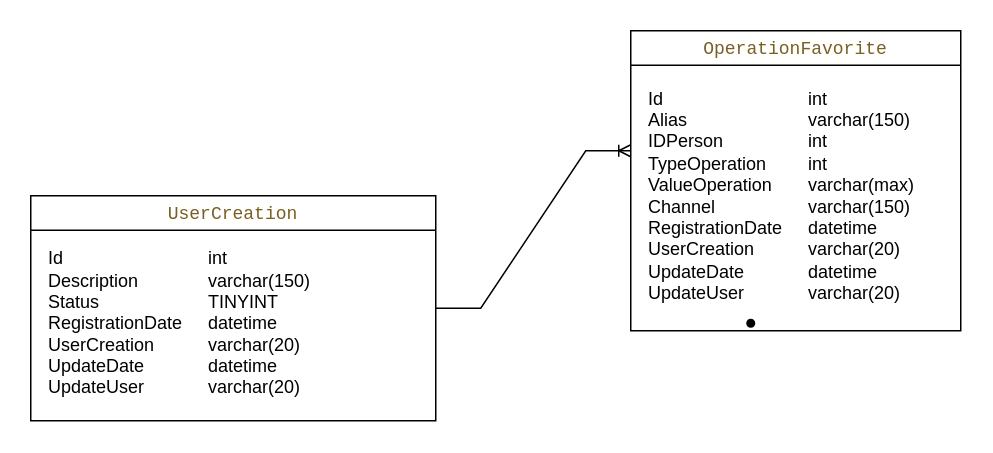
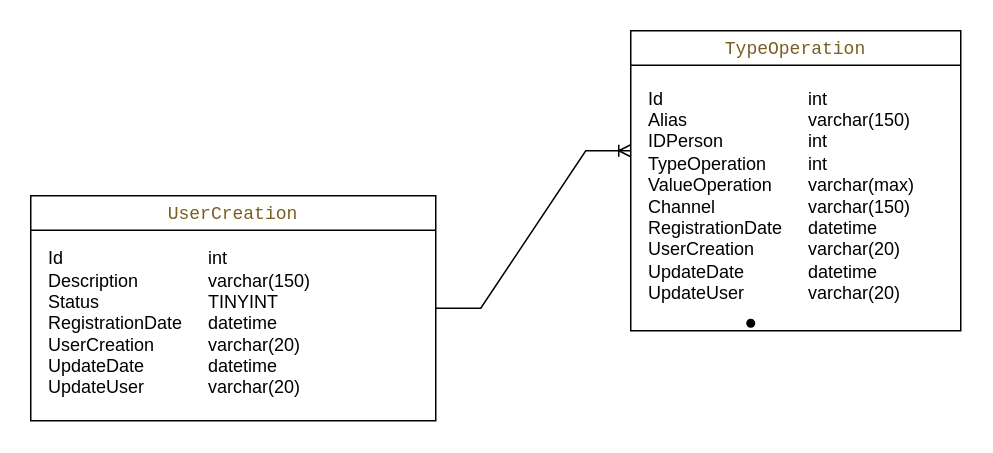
  <mxCell id="0" />
  <mxCell id="1" parent="0" />
- <mxCell id="2" value="&lt;div style=&quot;color: rgb(33, 33, 33); background-color: rgb(255, 255, 254); font-family: Menlo, Monaco, &amp;quot;Courier New&amp;quot;, monospace; font-weight: normal; line-height: 18px; white-space: pre;&quot;&gt;&lt;span style=&quot;color: #795e26;&quot;&gt;OperationFavorite&lt;/span&gt;&lt;/div&gt;" style="swimlane;whiteSpace=wrap;html=1;" vertex="1" parent="1"><mxGeometry x="420" y="20" width="220" height="200" as="geometry"><mxRectangle x="310" y="320" width="160" height="30" as="alternateBounds" /></mxGeometry></mxCell>
+ <mxCell id="2" value="&lt;div style=&quot;color: rgb(33, 33, 33); background-color: rgb(255, 255, 254); font-family: Menlo, Monaco, &amp;quot;Courier New&amp;quot;, monospace; font-weight: normal; line-height: 18px; white-space: pre;&quot;&gt;&lt;span style=&quot;color: #795e26;&quot;&gt;TypeOperation&lt;/span&gt;&lt;/div&gt;" style="swimlane;whiteSpace=wrap;html=1;" vertex="1" parent="1"><mxGeometry x="420" y="20" width="220" height="200" as="geometry"><mxRectangle x="310" y="320" width="160" height="30" as="alternateBounds" /></mxGeometry></mxCell>
  <mxCell id="3" value="&lt;div style=&quot;&quot;&gt;&lt;span style=&quot;background-color: initial;&quot;&gt;Id&amp;nbsp; &amp;nbsp; &amp;nbsp; &amp;nbsp; &amp;nbsp; &amp;nbsp; &amp;nbsp; &amp;nbsp; &amp;nbsp; &amp;nbsp; &amp;nbsp; &amp;nbsp; &amp;nbsp;&lt;span style=&quot;white-space: pre;&quot;&gt;&#09;&lt;/span&gt;int&lt;/span&gt;&lt;/div&gt;&lt;div style=&quot;&quot;&gt;&lt;span style=&quot;background-color: initial;&quot;&gt;Alias&amp;nbsp;&lt;span style=&quot;white-space: pre;&quot;&gt;&#09;&lt;/span&gt;&lt;span style=&quot;white-space: pre;&quot;&gt;&#09;&lt;/span&gt;&lt;span style=&quot;white-space: pre;&quot;&gt;&#09;&lt;/span&gt;varchar(150)&lt;/span&gt;&lt;/div&gt;&lt;div style=&quot;&quot;&gt;&lt;span style=&quot;background-color: initial;&quot;&gt;IDPerson&lt;span style=&quot;white-space: pre;&quot;&gt;&#09;&lt;/span&gt;&lt;span style=&quot;white-space: pre;&quot;&gt;&#09;&lt;/span&gt;&lt;span style=&quot;white-space: pre;&quot;&gt;&#09;&lt;/span&gt;int&lt;/span&gt;&lt;/div&gt;&lt;div style=&quot;&quot;&gt;&lt;span style=&quot;background-color: initial;&quot;&gt;TypeOperation&lt;span style=&quot;white-space: pre;&quot;&gt;&#09;&lt;/span&gt;int&lt;/span&gt;&lt;/div&gt;&lt;div style=&quot;&quot;&gt;&lt;span style=&quot;background-color: initial;&quot;&gt;ValueOperation&lt;span style=&quot;white-space: pre;&quot;&gt;&#09;&lt;/span&gt;varchar(max)&lt;/span&gt;&lt;/div&gt;&lt;div style=&quot;&quot;&gt;&lt;span style=&quot;background-color: initial;&quot;&gt;Channel&lt;span style=&quot;white-space: pre;&quot;&gt;&#09;&lt;/span&gt;&lt;span style=&quot;white-space: pre;&quot;&gt;&#09;&lt;/span&gt;&lt;span style=&quot;white-space: pre;&quot;&gt;&#09;&lt;/span&gt;varchar(150)&lt;/span&gt;&lt;/div&gt;&lt;div style=&quot;&quot;&gt;&lt;span style=&quot;background-color: initial;&quot;&gt;RegistrationDate&lt;span style=&quot;white-space: pre;&quot;&gt;&#09;&lt;/span&gt;datetime&lt;/span&gt;&lt;/div&gt;&lt;div style=&quot;&quot;&gt;&lt;span style=&quot;background-color: initial;&quot;&gt;UserCreation&lt;span style=&quot;white-space: pre;&quot;&gt;&#09;&lt;/span&gt;&lt;span style=&quot;white-space: pre;&quot;&gt;&#09;&lt;/span&gt;varchar(20)&lt;/span&gt;&lt;/div&gt;&lt;div style=&quot;&quot;&gt;&lt;span style=&quot;background-color: initial;&quot;&gt;UpdateDate&lt;span style=&quot;white-space: pre;&quot;&gt;&#09;&lt;/span&gt;&lt;span style=&quot;white-space: pre;&quot;&gt;&#09;&lt;/span&gt;datetime&lt;/span&gt;&lt;/div&gt;&lt;div style=&quot;&quot;&gt;&lt;span style=&quot;background-color: initial;&quot;&gt;UpdateUser&lt;span style=&quot;white-space: pre;&quot;&gt;&#09;&lt;/span&gt;&lt;span style=&quot;white-space: pre;&quot;&gt;&#09;&lt;/span&gt;varchar(20)&lt;/span&gt;&lt;/div&gt;" style="text;html=1;align=left;verticalAlign=middle;resizable=0;points=[];autosize=1;strokeColor=none;fillColor=none;" vertex="1" parent="2"><mxGeometry x="10" y="30" width="200" height="160" as="geometry" /></mxCell>
  <mxCell id="4" value="&lt;div style=&quot;color: rgb(33, 33, 33); background-color: rgb(255, 255, 254); font-family: Menlo, Monaco, &amp;quot;Courier New&amp;quot;, monospace; font-weight: normal; line-height: 18px; white-space: pre;&quot;&gt;&lt;span style=&quot;color: #795e26;&quot;&gt;UserCreation&lt;/span&gt;&lt;/div&gt;" style="swimlane;whiteSpace=wrap;html=1;" vertex="1" parent="1"><mxGeometry x="20" y="130" width="270" height="150" as="geometry" /></mxCell>
  <mxCell id="5" value="&lt;div style=&quot;&quot;&gt;&lt;span style=&quot;background-color: initial;&quot;&gt;Id&amp;nbsp; &amp;nbsp; &amp;nbsp; &amp;nbsp; &amp;nbsp; &amp;nbsp; &amp;nbsp; &amp;nbsp; &amp;nbsp; &amp;nbsp; &amp;nbsp; &amp;nbsp; &amp;nbsp;&lt;span style=&quot;white-space: pre;&quot;&gt;&#09;&lt;/span&gt;int&lt;/span&gt;&lt;/div&gt;&lt;div style=&quot;&quot;&gt;Description&lt;span style=&quot;white-space: pre;&quot;&gt;&#09;&lt;/span&gt;&lt;span style=&quot;white-space: pre;&quot;&gt;&#09;&lt;/span&gt;varchar(150)&lt;/div&gt;&lt;div style=&quot;&quot;&gt;Status&lt;span style=&quot;white-space: pre;&quot;&gt;&#09;&lt;/span&gt;&lt;span style=&quot;white-space: pre;&quot;&gt;&#09;&lt;/span&gt;&lt;span style=&quot;white-space: pre;&quot;&gt;&#09;&lt;/span&gt;TINYINT&lt;span style=&quot;white-space: pre;&quot;&gt;&#09;&lt;/span&gt;&lt;span style=&quot;white-space: pre;&quot;&gt;&#09;&lt;/span&gt;&lt;span style=&quot;white-space: pre;&quot;&gt;&#09;&lt;/span&gt;&lt;span style=&quot;white-space: pre;&quot;&gt;&#09;&lt;/span&gt;&lt;/div&gt;&lt;div style=&quot;&quot;&gt;&lt;span style=&quot;background-color: initial;&quot;&gt;RegistrationDate&lt;span style=&quot;white-space: pre;&quot;&gt;&#09;&lt;/span&gt;datetime&lt;/span&gt;&lt;/div&gt;&lt;div style=&quot;&quot;&gt;&lt;span style=&quot;background-color: initial;&quot;&gt;UserCreation&lt;span style=&quot;white-space: pre;&quot;&gt;&#09;&lt;/span&gt;&lt;span style=&quot;white-space: pre;&quot;&gt;&#09;&lt;/span&gt;varchar(20)&lt;/span&gt;&lt;/div&gt;&lt;div style=&quot;&quot;&gt;&lt;span style=&quot;background-color: initial;&quot;&gt;UpdateDate&lt;span style=&quot;white-space: pre;&quot;&gt;&#09;&lt;/span&gt;&lt;span style=&quot;white-space: pre;&quot;&gt;&#09;&lt;/span&gt;datetime&lt;/span&gt;&lt;/div&gt;&lt;div style=&quot;&quot;&gt;&lt;span style=&quot;background-color: initial;&quot;&gt;UpdateUser&lt;span style=&quot;white-space: pre;&quot;&gt;&#09;&lt;/span&gt;&lt;span style=&quot;white-space: pre;&quot;&gt;&#09;&lt;/span&gt;varchar(20)&lt;/span&gt;&lt;/div&gt;" style="text;html=1;align=left;verticalAlign=middle;resizable=0;points=[];autosize=1;strokeColor=none;fillColor=none;" vertex="1" parent="4"><mxGeometry x="10" y="30" width="260" height="110" as="geometry" /></mxCell>
  <mxCell id="6" value="" style="edgeStyle=entityRelationEdgeStyle;fontSize=12;html=1;endArrow=ERoneToMany;rounded=0;" edge="1" parent="1"><mxGeometry width="100" height="100" relative="1" as="geometry"><mxPoint x="290" y="205" as="sourcePoint" /><mxPoint x="420" y="100" as="targetPoint" /></mxGeometry></mxCell>
  <mxCell id="7" value="" style="shape=waypoint;sketch=0;size=6;pointerEvents=1;points=[];fillColor=none;resizable=0;rotatable=0;perimeter=centerPerimeter;snapToPoint=1;" vertex="1" parent="1"><mxGeometry x="490" y="205" width="20" height="20" as="geometry" /></mxCell>
